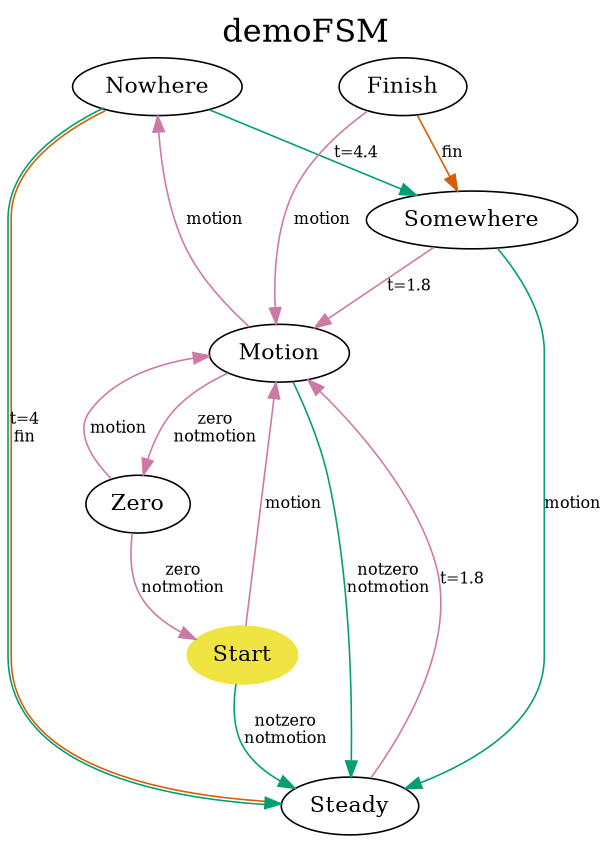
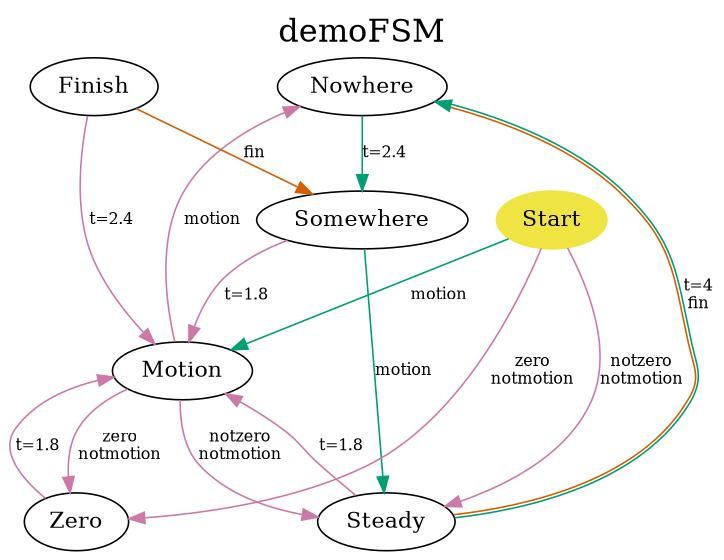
  digraph {
    fontsize=20
    label=demoFSM
    labelloc=t
    node [fontsize=14]
    edge [color="#CC79A7" fontsize=10]
    n1 [label=Nowhere]
    n2 [label=Somewhere]
    n3 [label=Motion]
    n4 [label=Zero]
    n5 [label=Steady]
    n6 [label=Finish]
    n7 [color="#F0E442" label=Start style=filled]
-   n1 -> n2 [color="#009E73" label="t=4.4"]
+   n1 -> n2 [color="#009E73" label="t=2.4"]
    n2 -> n3 [label="t=1.8"]
    n2 -> n5 [color="#009E73" label=motion]
    n3 -> n1 [label=motion]
    n3 -> n4 [label="zero\nnotmotion"]
-   n3 -> n5 [color="#009E73" label="notzero\nnotmotion"]
-   n4 -> n3 [label=motion]
-   n1 -> n5 [color="#009E73:#D55E00" label="t=4\nfin"]
+   n3 -> n5 [label="notzero\nnotmotion"]
+   n4 -> n3 [label="t=1.8"]
+   n5 -> n1 [color="#009E73:#D55E00" label="t=4\nfin"]
    n5 -> n3 [label="t=1.8"]
    n6 -> n2 [color="#D55E00" label=fin]
-   n6 -> n3 [label=motion]
-   n7 -> n3 [label=motion]
-   n4 -> n7 [label="zero\nnotmotion"]
-   n7 -> n5 [color="#009E73" label="notzero\nnotmotion"]
+   n6 -> n3 [label="t=2.4"]
+   n7 -> n3 [color="#009E73" label=motion]
+   n7 -> n4 [label="zero\nnotmotion"]
+   n7 -> n5 [label="notzero\nnotmotion"]
  }
